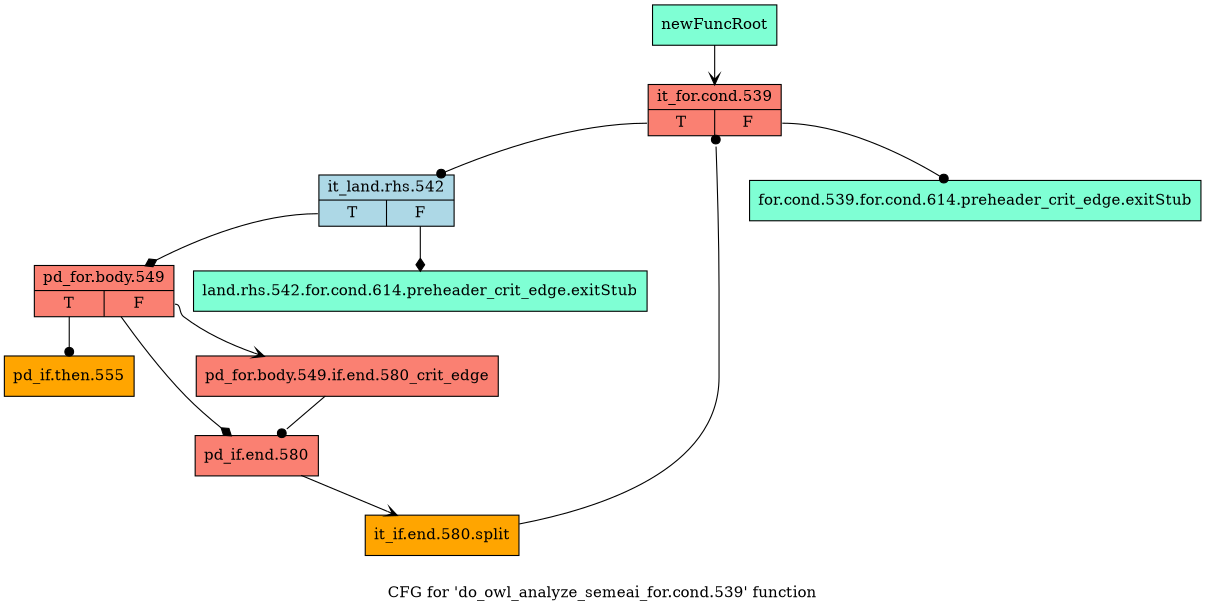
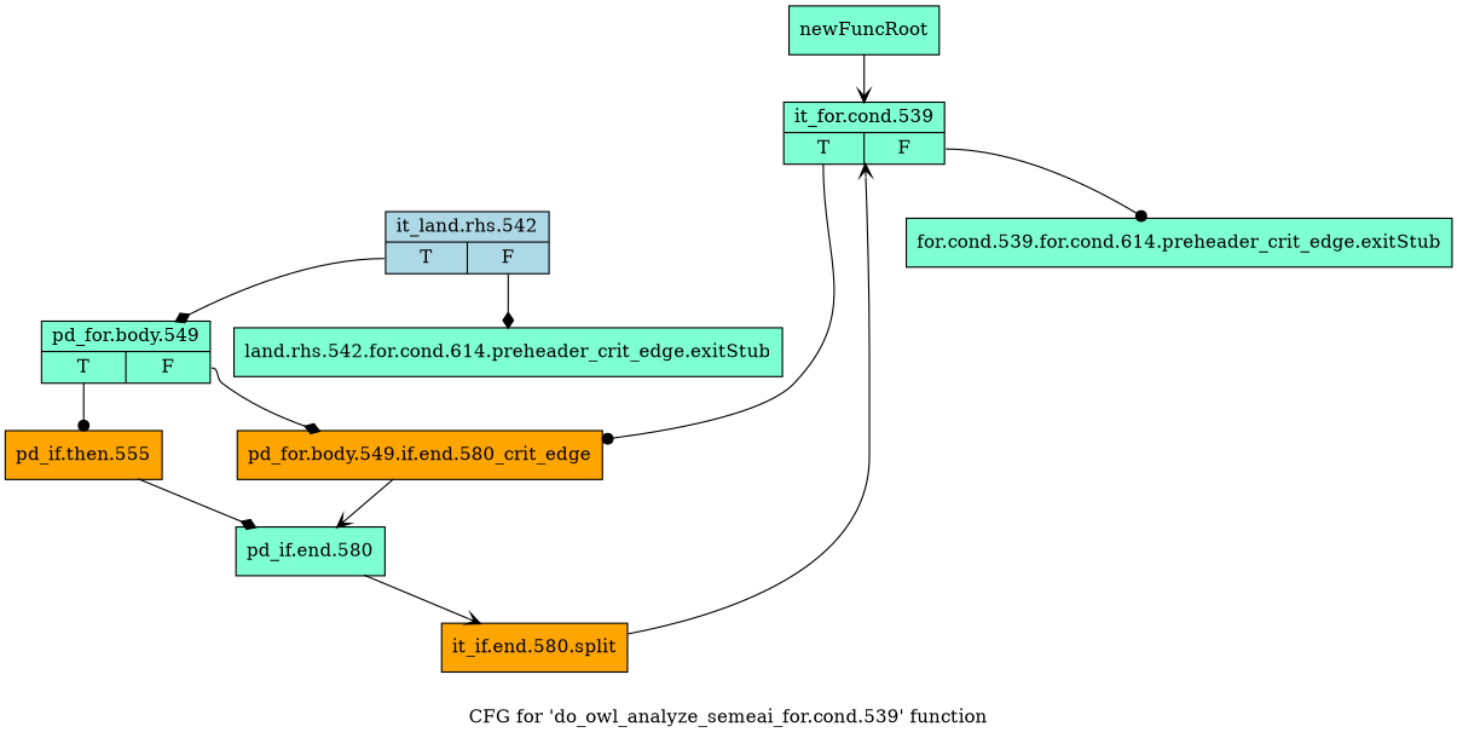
  digraph {
    label="CFG for 'do_owl_analyze_semeai_for.cond.539' function"
    node [fillcolor=aquamarine shape=record style=filled]
    edge [arrowhead=vee]
    n1 [label="{newFuncRoot}"]
-   n2 [fillcolor=salmon label="{it_for.cond.539|{<s0>T|<s1>F}}"]
+   n2 [label="{it_for.cond.539|{<s0>T|<s1>F}}"]
    n3 [label="{for.cond.539.for.cond.614.preheader_crit_edge.exitStub}"]
    n4 [fillcolor=lightblue label="{it_land.rhs.542|{<s0>T|<s1>F}}"]
    n5 [label="{land.rhs.542.for.cond.614.preheader_crit_edge.exitStub}"]
-   n6 [fillcolor=salmon label="{pd_for.body.549|{<s0>T|<s1>F}}"]
+   n6 [label="{pd_for.body.549|{<s0>T|<s1>F}}"]
    n7 [fillcolor=orange label="{pd_if.then.555}"]
-   n8 [fillcolor=salmon label="{pd_for.body.549.if.end.580_crit_edge}"]
-   n9 [fillcolor=salmon label="{pd_if.end.580}"]
+   n8 [fillcolor=orange label="{pd_for.body.549.if.end.580_crit_edge}"]
+   n9 [label="{pd_if.end.580}"]
    n10 [fillcolor=orange label="{it_if.end.580.split}"]
    n1 -> n2
    n2 -> n3 [arrowhead=dot tailport=s1]
-   n2 -> n4 [arrowhead=dot tailport=s0]
+   n2 -> n8 [arrowhead=dot tailport=s0]
    n4 -> n5 [arrowhead=diamond tailport=s1]
    n4 -> n6 [arrowhead=diamond tailport=s0]
    n6 -> n7 [arrowhead=dot tailport=s0]
-   n6 -> n8 [tailport=s1]
-   n6 -> n9 [arrowhead=diamond]
-   n8 -> n9 [arrowhead=dot]
+   n6 -> n8 [arrowhead=diamond tailport=s1]
+   n7 -> n9 [arrowhead=diamond]
+   n8 -> n9
    n9 -> n10
-   n10 -> n2 [arrowhead=dot]
+   n10 -> n2
  }
